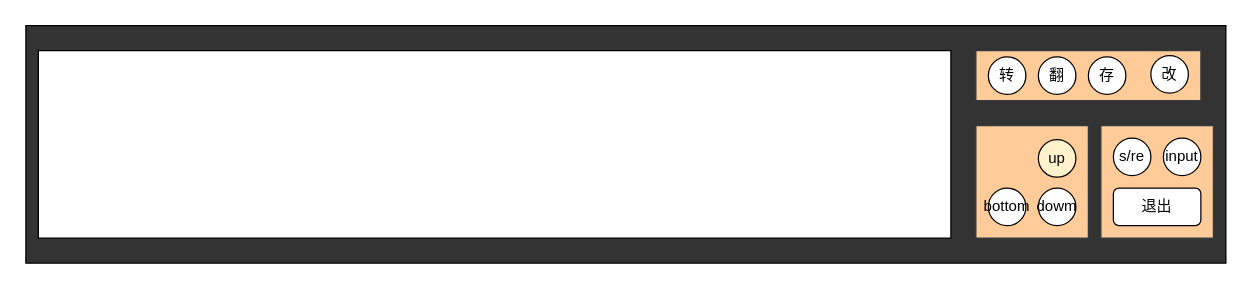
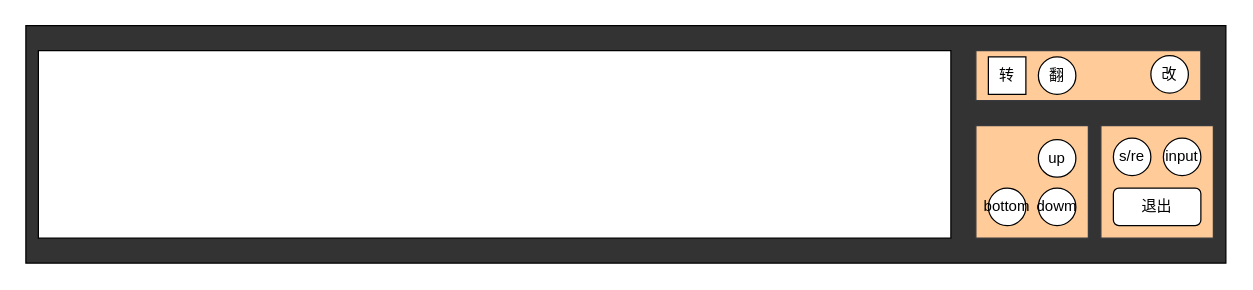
  <mxCell id="0" />
  <mxCell id="1" parent="0" />
  <mxCell id="2" value="" style="rounded=0;whiteSpace=wrap;html=1;fillColor=#333333;" vertex="1" parent="1"><mxGeometry x="20" y="20" width="960" height="190" as="geometry" /></mxCell>
  <mxCell id="3" value="" style="rounded=0;whiteSpace=wrap;html=1;" vertex="1" parent="1"><mxGeometry x="30" y="40" width="730" height="150" as="geometry" /></mxCell>
  <mxCell id="4" value="" style="group" vertex="1" connectable="0" parent="1"><mxGeometry x="780" y="40" width="180" height="40" as="geometry" /></mxCell>
  <mxCell id="5" value="" style="rounded=0;whiteSpace=wrap;html=1;fillColor=#ffcc99;strokeColor=#36393d;" vertex="1" parent="4"><mxGeometry width="180" height="40" as="geometry" /></mxCell>
- <mxCell id="6" value="转" style="ellipse;whiteSpace=wrap;html=1;aspect=fixed;" vertex="1" parent="4"><mxGeometry x="10" y="5" width="30" height="30" as="geometry" /></mxCell>
+ <mxCell id="6" value="转" style="whiteSpace=wrap;html=1;aspect=fixed;rounded=0;" vertex="1" parent="4"><mxGeometry x="10" y="5" width="30" height="30" as="geometry" /></mxCell>
  <mxCell id="7" value="翻" style="ellipse;whiteSpace=wrap;html=1;aspect=fixed;" vertex="1" parent="4"><mxGeometry x="50" y="5" width="30" height="30" as="geometry" /></mxCell>
- <mxCell id="8" value="存" style="ellipse;whiteSpace=wrap;html=1;aspect=fixed;" vertex="1" parent="4"><mxGeometry x="90" y="5" width="30" height="30" as="geometry" /></mxCell>
  <mxCell id="9" value="改" style="ellipse;whiteSpace=wrap;html=1;aspect=fixed;" vertex="1" parent="4"><mxGeometry x="140" y="4" width="30" height="30" as="geometry" /></mxCell>
  <mxCell id="10" value="" style="group" vertex="1" connectable="0" parent="1"><mxGeometry x="780" y="100" width="90" height="90" as="geometry" /></mxCell>
  <mxCell id="11" value="" style="rounded=0;whiteSpace=wrap;html=1;fillColor=#ffcc99;strokeColor=#36393d;" vertex="1" parent="10"><mxGeometry width="90" height="90" as="geometry" /></mxCell>
  <mxCell id="12" value="" style="group" vertex="1" connectable="0" parent="10"><mxGeometry x="10" y="11.25" width="70" height="68.75" as="geometry" /></mxCell>
- <mxCell id="13" value="up" style="ellipse;whiteSpace=wrap;html=1;aspect=fixed;fillColor=#fff2cc;" vertex="1" parent="12"><mxGeometry x="40" width="30" height="30" as="geometry" /></mxCell>
+ <mxCell id="13" value="up" style="ellipse;whiteSpace=wrap;html=1;aspect=fixed;" vertex="1" parent="12"><mxGeometry x="40" width="30" height="30" as="geometry" /></mxCell>
  <mxCell id="14" value="bottom" style="ellipse;whiteSpace=wrap;html=1;aspect=fixed;" vertex="1" parent="12"><mxGeometry y="38.75" width="30" height="30" as="geometry" /></mxCell>
  <mxCell id="15" value="dowm" style="ellipse;whiteSpace=wrap;html=1;aspect=fixed;" vertex="1" parent="12"><mxGeometry x="40" y="38.75" width="30" height="30" as="geometry" /></mxCell>
  <mxCell id="16" value="" style="rounded=0;whiteSpace=wrap;html=1;fillColor=#ffcc99;strokeColor=#36393d;" vertex="1" parent="1"><mxGeometry x="880" y="100" width="90" height="90" as="geometry" /></mxCell>
  <mxCell id="17" value="s/re" style="ellipse;whiteSpace=wrap;html=1;aspect=fixed;" vertex="1" parent="1"><mxGeometry x="890" y="110" width="30" height="30" as="geometry" /></mxCell>
  <mxCell id="18" value="退出" style="rounded=1;whiteSpace=wrap;html=1;" vertex="1" parent="1"><mxGeometry x="890" y="150" width="70" height="30" as="geometry" /></mxCell>
  <mxCell id="19" value="input" style="ellipse;whiteSpace=wrap;html=1;aspect=fixed;" vertex="1" parent="1"><mxGeometry x="930" y="110" width="30" height="30" as="geometry" /></mxCell>
